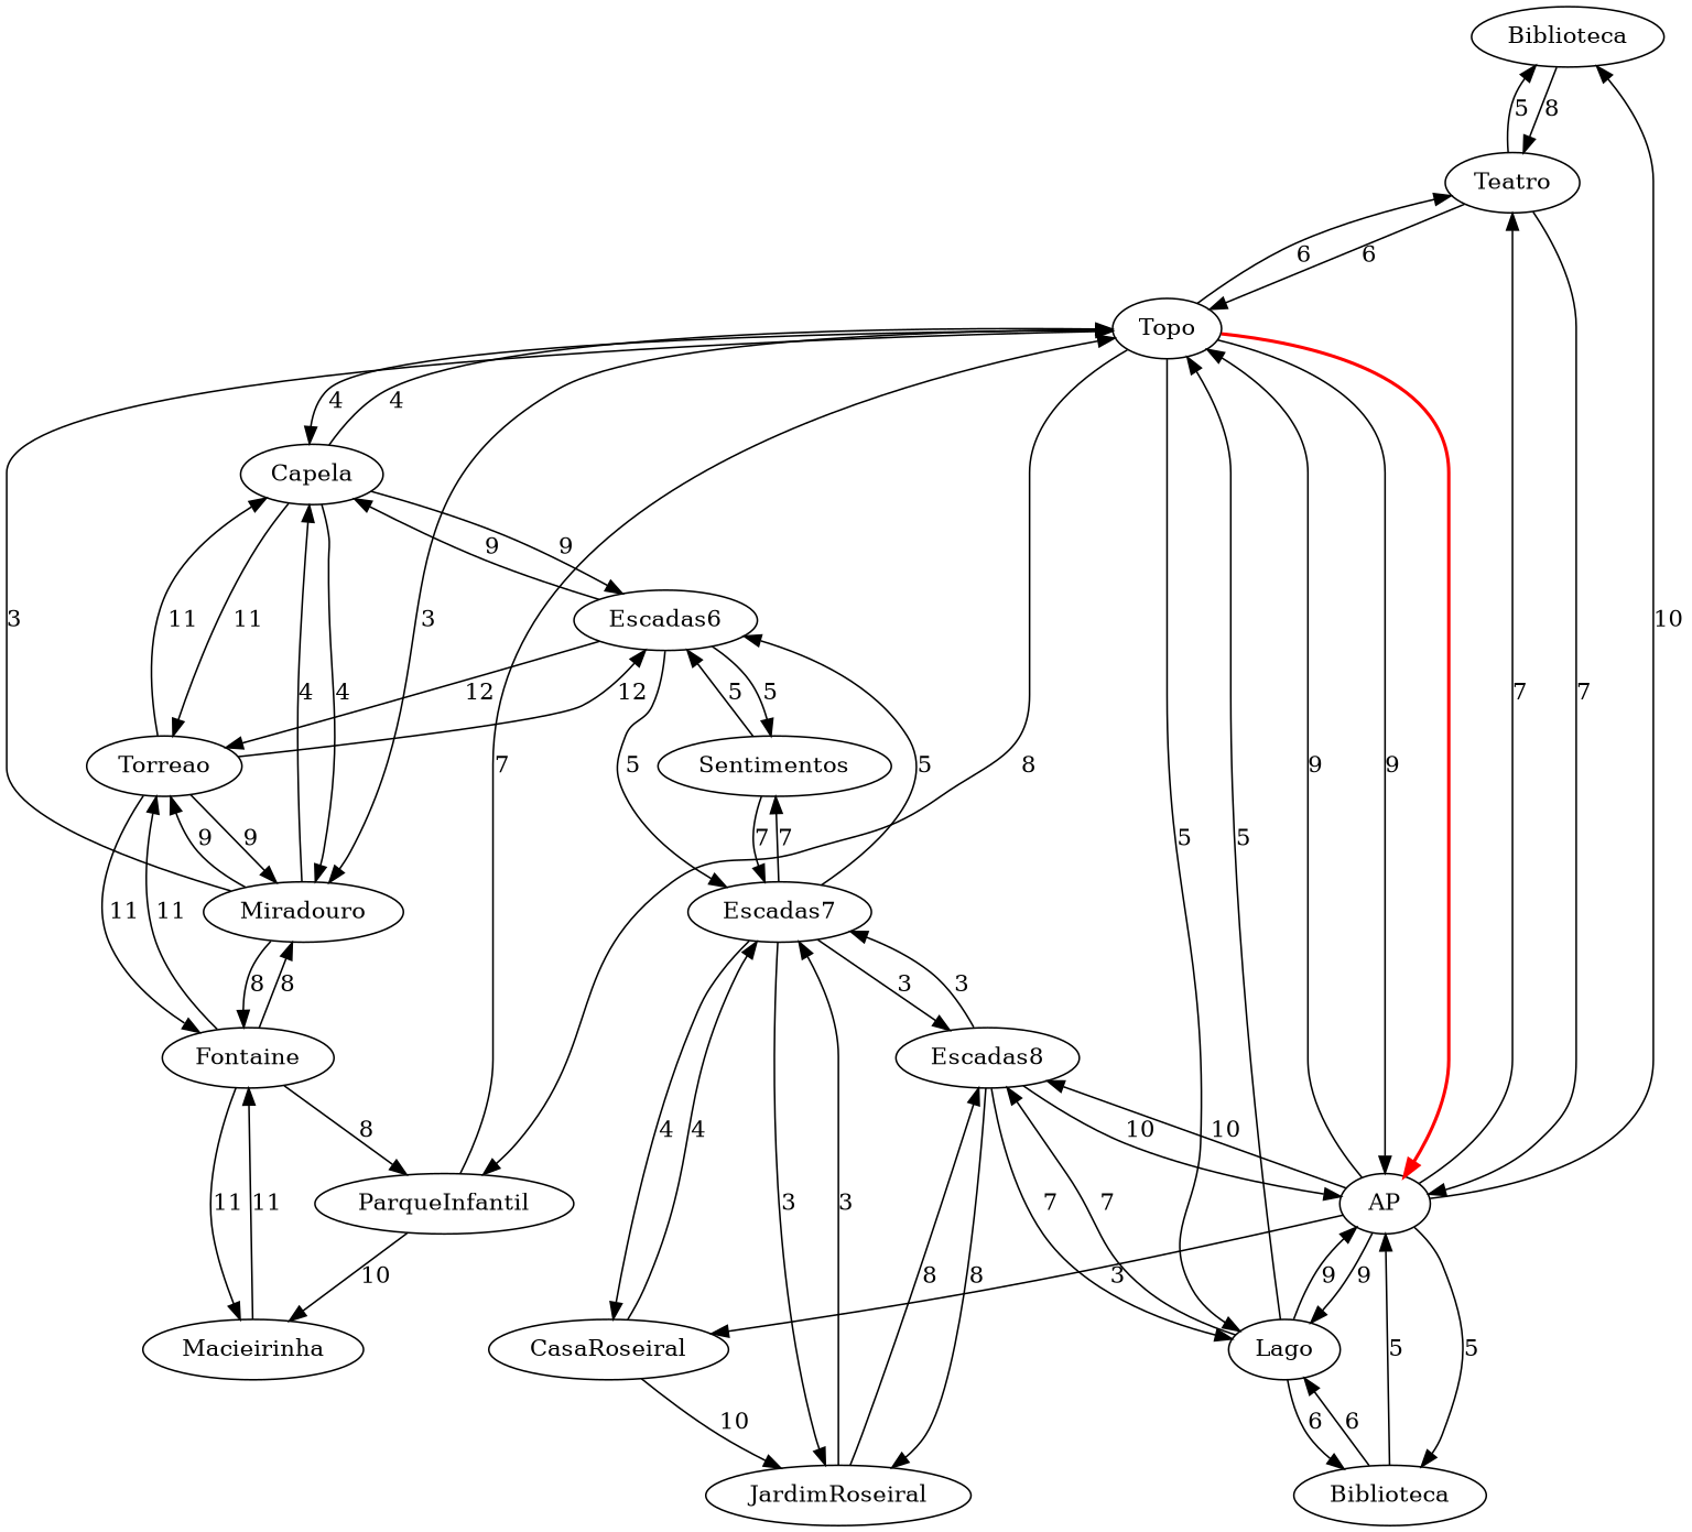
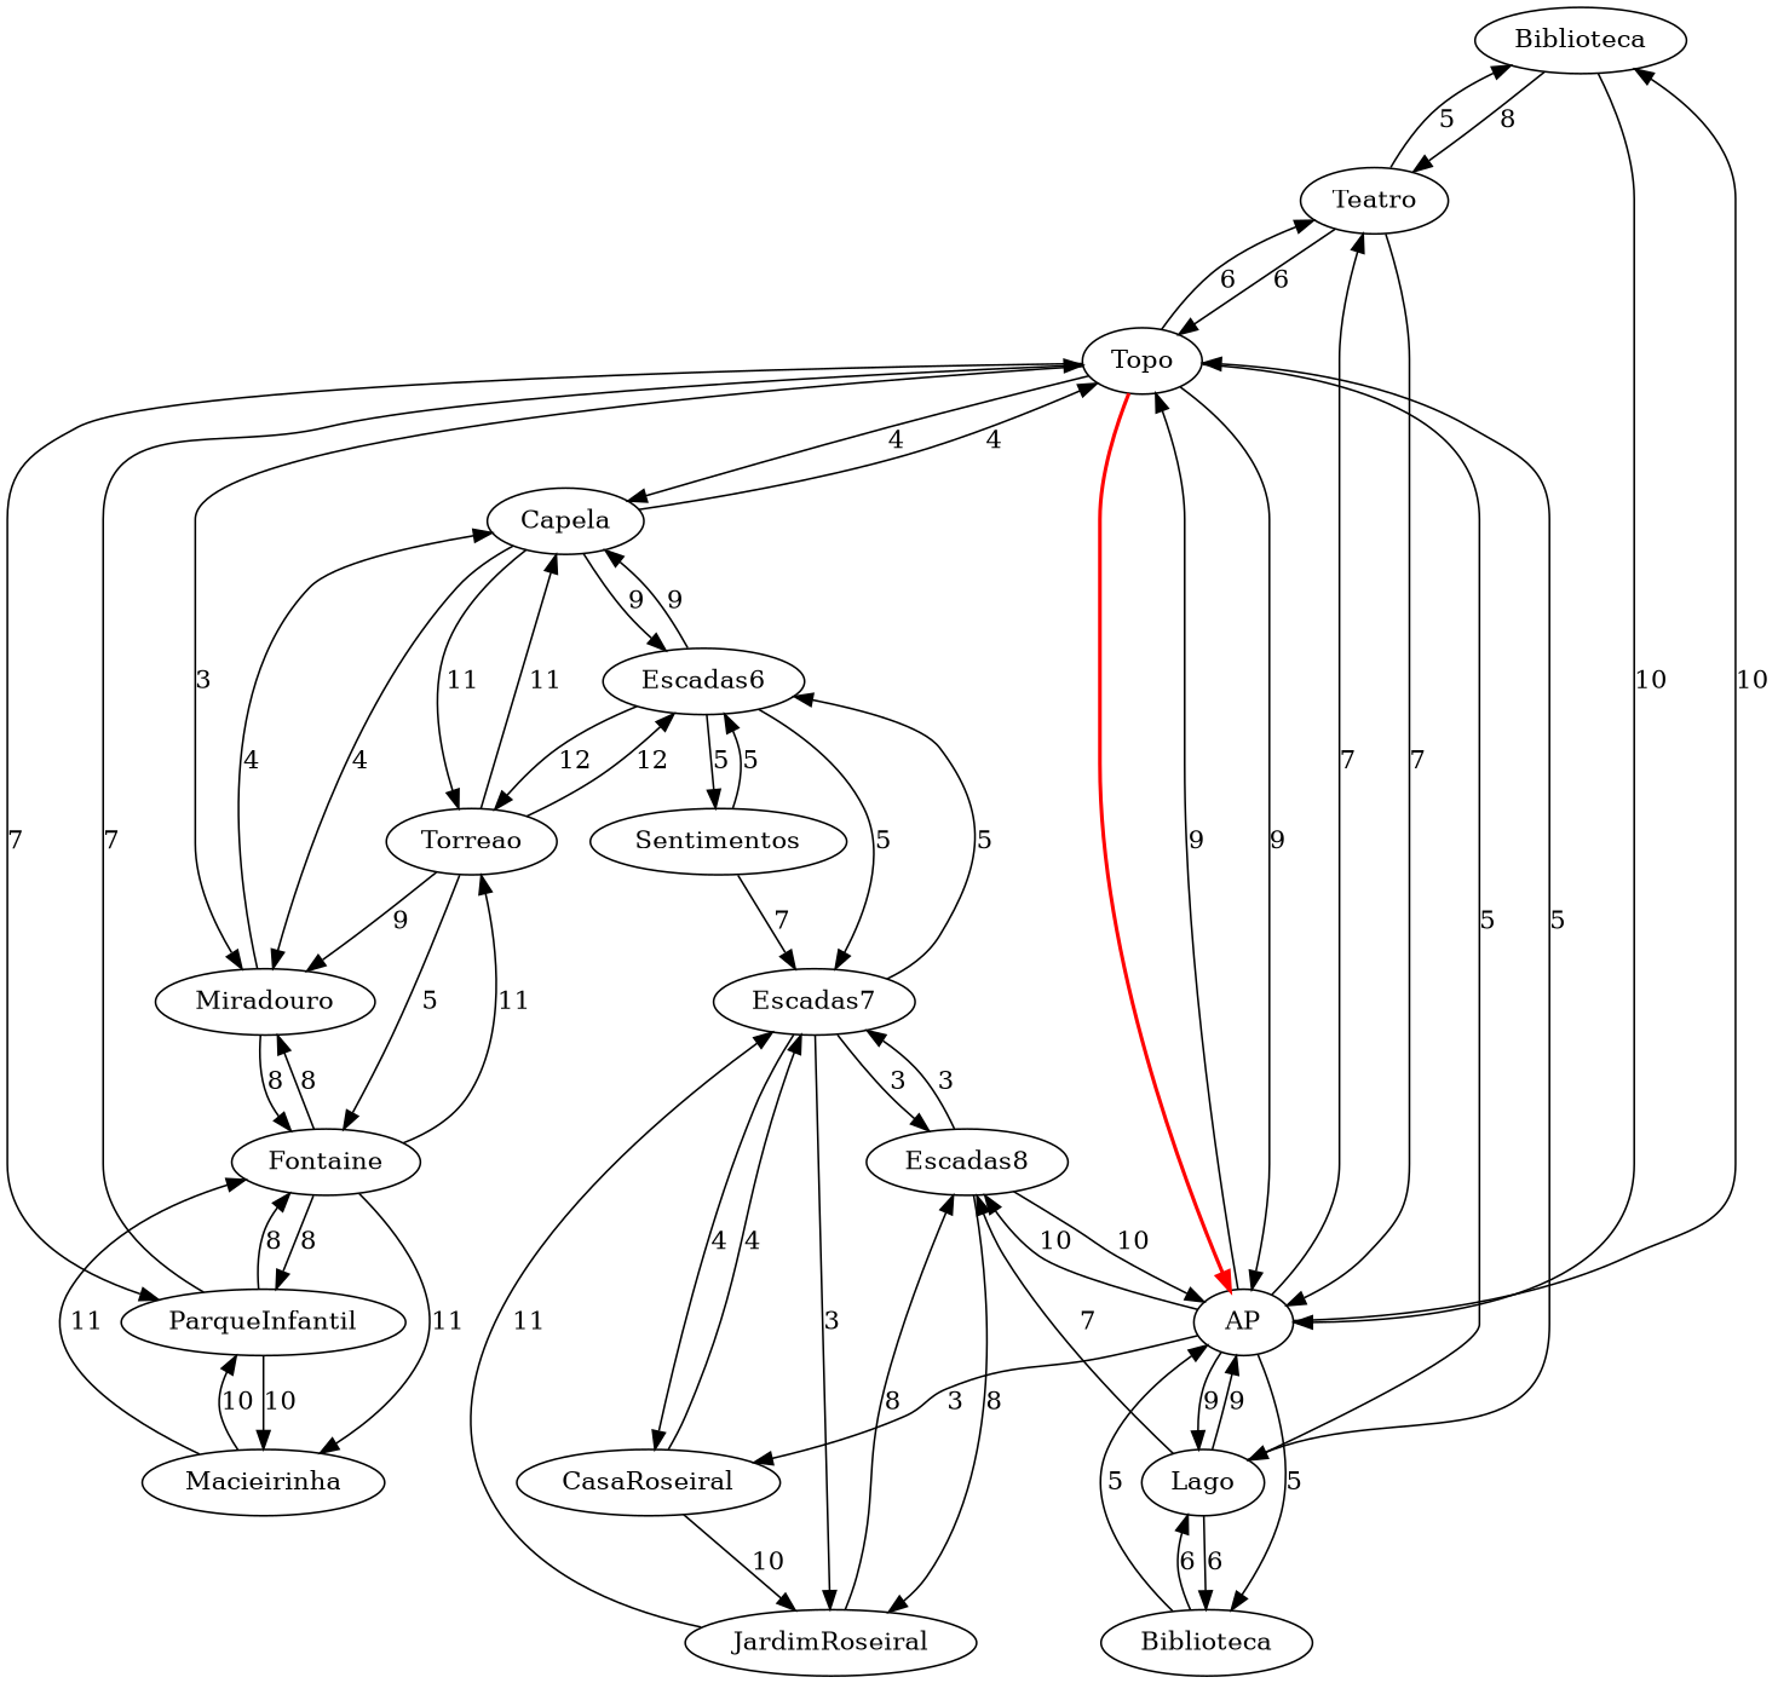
  digraph {
    n1 [label="﻿Biblioteca"]
    n2 [label=Teatro]
    n3 [label=AP]
    n4 [label=Topo]
    n5 [label=Biblioteca]
    n6 [label=Lago]
    n7 [label=Escadas8]
    n8 [label=CasaRoseiral]
    n9 [label=ParqueInfantil]
    n10 [label=Miradouro]
    n11 [label=Capela]
    n12 [label=Escadas7]
    n13 [label=JardimRoseiral]
    n14 [label=Macieirinha]
    n15 [label=Fontaine]
    n16 [label=Torreao]
    n17 [label=Escadas6]
    n18 [label=Sentimentos]
    n1 -> n2 [label=8]
+   n1 -> n3 [label=10]
    n2 -> n1 [label=5]
    n2 -> n3 [label=7]
    n2 -> n4 [label=6]
    n3 -> n1 [label=10]
    n3 -> n2 [label=7]
    n3 -> n4 [label=9]
    n3 -> n5 [label=5]
    n3 -> n6 [label=9]
    n3 -> n7 [label=10]
    n3 -> n8 [label=3]
    n4 -> n2 [label=6]
    n4 -> n3 [label=9]
    n4 -> n3 [color=red penwidth=2.0]
    n4 -> n6 [label=5]
-   n4 -> n9 [label=8]
+   n4 -> n9 [label=7]
    n4 -> n10 [label=3]
    n4 -> n11 [label=4]
    n5 -> n3 [label=5]
    n5 -> n6 [label=6]
    n6 -> n3 [label=9]
    n6 -> n4 [label=5]
    n6 -> n5 [label=6]
    n6 -> n7 [label=7]
    n7 -> n3 [label=10]
-   n7 -> n6 [label=7]
    n7 -> n12 [label=3]
    n7 -> n13 [label=8]
    n8 -> n12 [label=4]
    n8 -> n13 [label=10]
    n9 -> n4 [label=7]
    n9 -> n14 [label=10]
-   n10 -> n4 [label=3]
+   n9 -> n15 [label=8]
    n10 -> n11 [label=4]
    n10 -> n15 [label=8]
-   n10 -> n16 [label=9]
    n11 -> n4 [label=4]
    n11 -> n10 [label=4]
    n11 -> n16 [label=11]
    n11 -> n17 [label=9]
    n12 -> n7 [label=3]
    n12 -> n8 [label=4]
    n12 -> n13 [label=3]
    n12 -> n17 [label=5]
-   n12 -> n18 [label=7]
    n13 -> n7 [label=8]
-   n13 -> n12 [label=3]
+   n13 -> n12 [label=11]
+   n14 -> n9 [label=10]
    n14 -> n15 [label=11]
    n15 -> n9 [label=8]
    n15 -> n10 [label=8]
    n15 -> n14 [label=11]
    n15 -> n16 [label=11]
    n16 -> n10 [label=9]
    n16 -> n11 [label=11]
-   n16 -> n15 [label=11]
+   n16 -> n15 [label=5]
    n16 -> n17 [label=12]
    n17 -> n11 [label=9]
    n17 -> n12 [label=5]
    n17 -> n16 [label=12]
    n17 -> n18 [label=5]
    n18 -> n12 [label=7]
    n18 -> n17 [label=5]
  }
